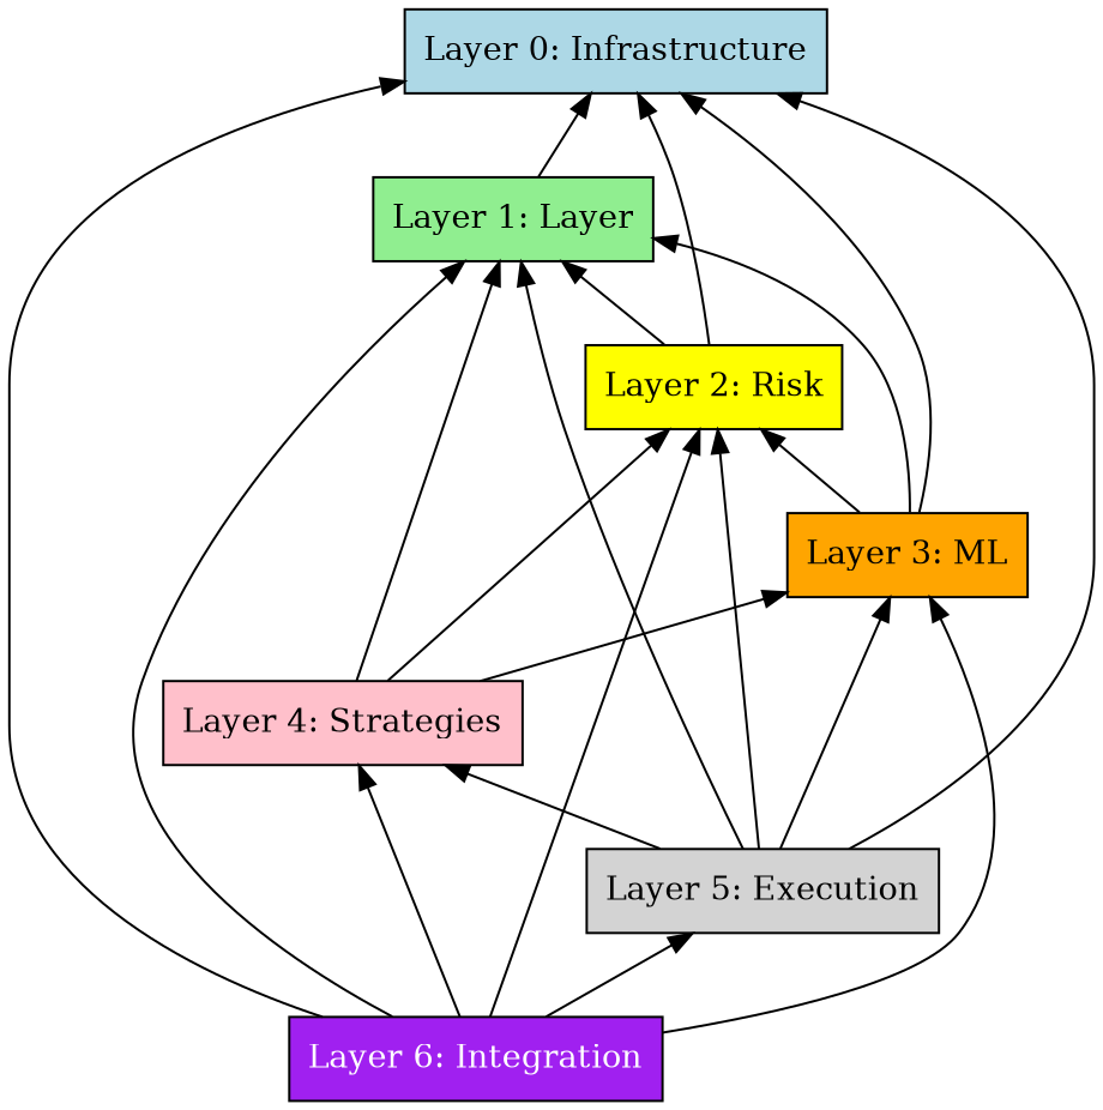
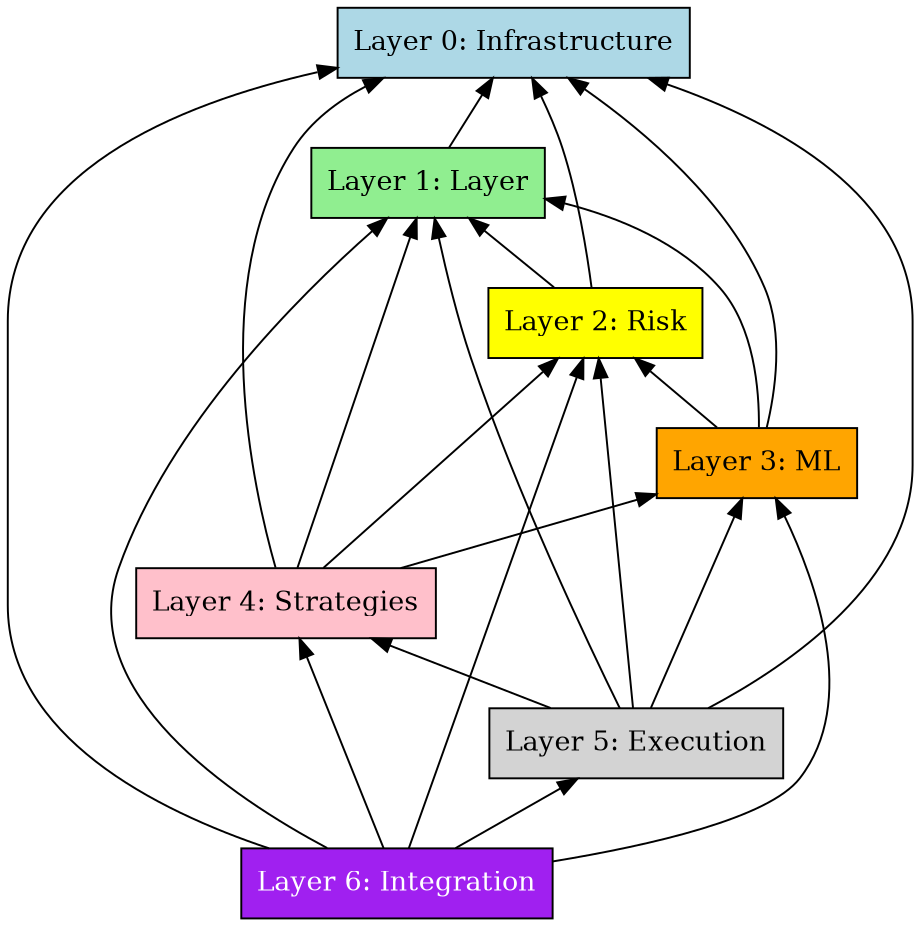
  digraph {
    rankdir=BT
    node [shape=box style=filled]
    "Layer 0: Infrastructure" [fillcolor=lightblue]
    n2 [fillcolor=lightgreen label="Layer 1: Layer"]
    "Layer 2: Risk" [fillcolor=yellow]
    "Layer 3: ML" [fillcolor=orange]
    "Layer 4: Strategies" [fillcolor=pink]
    "Layer 5: Execution" [fillcolor=lightgray]
    "Layer 6: Integration" [fillcolor=purple fontcolor=white]
    n2 -> "Layer 0: Infrastructure"
    "Layer 2: Risk" -> "Layer 0: Infrastructure"
    "Layer 2: Risk" -> n2
    "Layer 3: ML" -> "Layer 0: Infrastructure"
    "Layer 3: ML" -> n2
    "Layer 3: ML" -> "Layer 2: Risk"
+   "Layer 4: Strategies" -> "Layer 0: Infrastructure"
    "Layer 4: Strategies" -> n2
    "Layer 4: Strategies" -> "Layer 2: Risk"
    "Layer 4: Strategies" -> "Layer 3: ML"
    "Layer 5: Execution" -> "Layer 0: Infrastructure"
    "Layer 5: Execution" -> n2
    "Layer 5: Execution" -> "Layer 2: Risk"
    "Layer 5: Execution" -> "Layer 3: ML"
    "Layer 5: Execution" -> "Layer 4: Strategies"
    "Layer 6: Integration" -> "Layer 0: Infrastructure"
    "Layer 6: Integration" -> n2
    "Layer 6: Integration" -> "Layer 2: Risk"
    "Layer 6: Integration" -> "Layer 3: ML"
    "Layer 6: Integration" -> "Layer 4: Strategies"
    "Layer 6: Integration" -> "Layer 5: Execution"
  }
